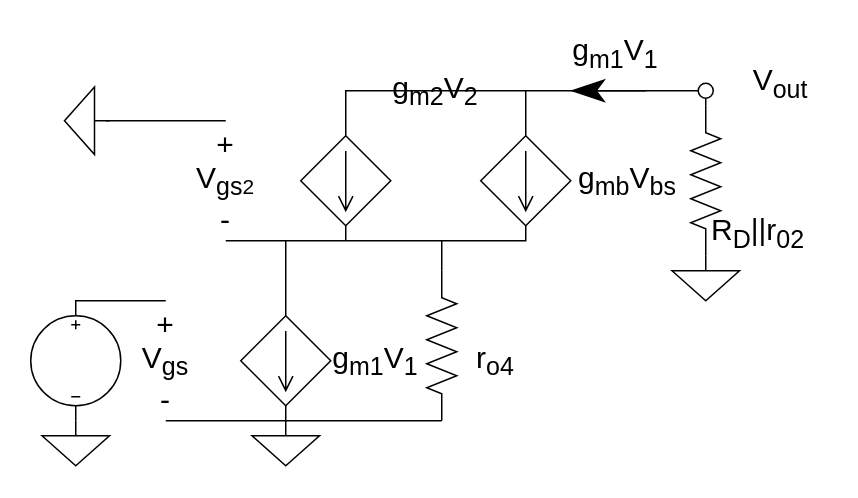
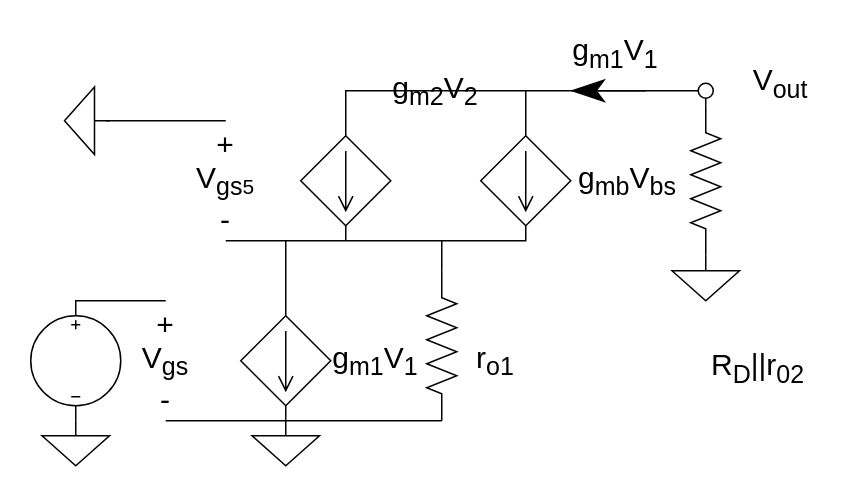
  <mxCell id="0" />
  <mxCell id="1" parent="0" />
  <mxCell id="2" value="" style="pointerEvents=1;verticalLabelPosition=bottom;shadow=0;dashed=0;align=center;html=1;verticalAlign=top;shape=mxgraph.electrical.signal_sources.source;aspect=fixed;points=[[0.5,0,0],[1,0.5,0],[0.5,1,0],[0,0.5,0]];elSignalType=dc2;elSourceType=dependent;" vertex="1" parent="1"><mxGeometry x="200" y="90" width="60" height="60" as="geometry" /></mxCell>
  <mxCell id="3" value="" style="pointerEvents=1;verticalLabelPosition=bottom;shadow=0;dashed=0;align=center;html=1;verticalAlign=top;shape=mxgraph.electrical.signal_sources.source;aspect=fixed;points=[[0.5,0,0],[1,0.5,0],[0.5,1,0],[0,0.5,0]];elSignalType=dc2;elSourceType=dependent;" vertex="1" parent="1"><mxGeometry x="320" y="90" width="60" height="60" as="geometry" /></mxCell>
  <mxCell id="4" value="" style="pointerEvents=1;verticalLabelPosition=bottom;shadow=0;dashed=0;align=center;html=1;verticalAlign=top;shape=mxgraph.electrical.signal_sources.source;aspect=fixed;points=[[0.5,0,0],[1,0.5,0],[0.5,1,0],[0,0.5,0]];elSignalType=dc2;elSourceType=dependent;" vertex="1" parent="1"><mxGeometry x="160" y="210" width="60" height="60" as="geometry" /></mxCell>
  <mxCell id="5" value="" style="pointerEvents=1;verticalLabelPosition=bottom;shadow=0;dashed=0;align=center;html=1;verticalAlign=top;shape=mxgraph.electrical.signal_sources.source;aspect=fixed;points=[[0.5,0,0],[1,0.5,0],[0.5,1,0],[0,0.5,0]];elSignalType=dc3;" vertex="1" parent="1"><mxGeometry x="20" y="210" width="60" height="60" as="geometry" /></mxCell>
  <mxCell id="6" value="" style="pointerEvents=1;verticalLabelPosition=bottom;shadow=0;dashed=0;align=center;html=1;verticalAlign=top;shape=mxgraph.electrical.signal_sources.signal_ground;" vertex="1" parent="1"><mxGeometry x="27.5" y="280" width="45" height="30" as="geometry" /></mxCell>
  <mxCell id="7" value="" style="pointerEvents=1;verticalLabelPosition=bottom;shadow=0;dashed=0;align=center;html=1;verticalAlign=top;shape=mxgraph.electrical.signal_sources.signal_ground;" vertex="1" parent="1"><mxGeometry x="167.5" y="280" width="45" height="30" as="geometry" /></mxCell>
  <mxCell id="8" value="" style="pointerEvents=1;verticalLabelPosition=bottom;shadow=0;dashed=0;align=center;html=1;verticalAlign=top;shape=mxgraph.electrical.resistors.resistor_2;rotation=90;" vertex="1" parent="1"><mxGeometry x="420" y="110" width="100" height="20" as="geometry" /></mxCell>
  <mxCell id="9" value="" style="pointerEvents=1;verticalLabelPosition=bottom;shadow=0;dashed=0;align=center;html=1;verticalAlign=top;shape=mxgraph.electrical.signal_sources.signal_ground;" vertex="1" parent="1"><mxGeometry x="447.5" y="170" width="45" height="30" as="geometry" /></mxCell>
  <mxCell id="10" value="" style="endArrow=none;html=1;strokeWidth=1;rounded=0;entryX=0.5;entryY=1;entryDx=0;entryDy=0;entryPerimeter=0;exitX=0.5;exitY=0;exitDx=0;exitDy=0;exitPerimeter=0;" edge="1" parent="1" source="4" target="3"><mxGeometry width="100" relative="1" as="geometry"><mxPoint x="160" y="190" as="sourcePoint" /><mxPoint x="260" y="190" as="targetPoint" /><Array as="points"><mxPoint x="190" y="160" /><mxPoint x="350" y="160" /></Array></mxGeometry></mxCell>
  <mxCell id="11" value="" style="endArrow=none;html=1;strokeWidth=1;rounded=0;entryX=0.5;entryY=1;entryDx=0;entryDy=0;entryPerimeter=0;" edge="1" parent="1" target="2"><mxGeometry width="100" relative="1" as="geometry"><mxPoint x="230" y="160" as="sourcePoint" /><mxPoint x="260" y="190" as="targetPoint" /></mxGeometry></mxCell>
  <mxCell id="12" value="" style="endArrow=none;html=1;strokeWidth=1;rounded=0;" edge="1" parent="1"><mxGeometry width="100" relative="1" as="geometry"><mxPoint x="110" y="280" as="sourcePoint" /><mxPoint x="190" y="280" as="targetPoint" /></mxGeometry></mxCell>
  <mxCell id="13" value="" style="endArrow=none;html=1;strokeWidth=1;rounded=0;entryX=0.5;entryY=0;entryDx=0;entryDy=0;entryPerimeter=0;exitX=0.5;exitY=1;exitDx=0;exitDy=0;exitPerimeter=0;" edge="1" parent="1" source="4" target="7"><mxGeometry width="100" relative="1" as="geometry"><mxPoint x="140" y="240" as="sourcePoint" /><mxPoint x="240" y="240" as="targetPoint" /></mxGeometry></mxCell>
  <mxCell id="14" value="" style="endArrow=none;html=1;strokeWidth=1;rounded=0;exitX=0.5;exitY=0;exitDx=0;exitDy=0;exitPerimeter=0;" edge="1" parent="1" source="5"><mxGeometry width="100" relative="1" as="geometry"><mxPoint x="70" y="210" as="sourcePoint" /><mxPoint x="110" y="200" as="targetPoint" /><Array as="points"><mxPoint x="50" y="200" /></Array></mxGeometry></mxCell>
  <mxCell id="15" value="" style="endArrow=none;html=1;strokeWidth=1;rounded=0;exitX=0.5;exitY=1;exitDx=0;exitDy=0;exitPerimeter=0;entryX=0.5;entryY=0;entryDx=0;entryDy=0;entryPerimeter=0;" edge="1" parent="1" source="5" target="6"><mxGeometry width="100" relative="1" as="geometry"><mxPoint x="70" y="210" as="sourcePoint" /><mxPoint x="170" y="210" as="targetPoint" /></mxGeometry></mxCell>
  <mxCell id="16" value="&lt;font style=&quot;font-size: 20px;&quot;&gt;+&lt;/font&gt;" style="text;html=1;align=center;verticalAlign=middle;whiteSpace=wrap;rounded=0;" vertex="1" parent="1"><mxGeometry x="80" y="200" width="60" height="30" as="geometry" /></mxCell>
  <mxCell id="17" value="&lt;font style=&quot;font-size: 20px;&quot;&gt;-&lt;/font&gt;" style="text;html=1;align=center;verticalAlign=middle;whiteSpace=wrap;rounded=0;" vertex="1" parent="1"><mxGeometry x="80" y="250" width="60" height="30" as="geometry" /></mxCell>
  <mxCell id="18" value="&lt;font style=&quot;font-size: 20px;&quot;&gt;V&lt;sub&gt;gs&lt;/sub&gt;&lt;/font&gt;" style="text;html=1;align=center;verticalAlign=middle;whiteSpace=wrap;rounded=0;" vertex="1" parent="1"><mxGeometry x="80" y="225" width="60" height="30" as="geometry" /></mxCell>
  <mxCell id="19" value="" style="pointerEvents=1;verticalLabelPosition=bottom;shadow=0;dashed=0;align=center;html=1;verticalAlign=top;shape=mxgraph.electrical.signal_sources.signal_ground;rotation=90;" vertex="1" parent="1"><mxGeometry x="35" y="65" width="45" height="30" as="geometry" /></mxCell>
  <mxCell id="20" value="" style="endArrow=none;html=1;strokeWidth=1;rounded=0;" edge="1" parent="1"><mxGeometry width="100" relative="1" as="geometry"><mxPoint x="150" y="160" as="sourcePoint" /><mxPoint x="190" y="160" as="targetPoint" /></mxGeometry></mxCell>
  <mxCell id="21" value="" style="endArrow=none;html=1;strokeWidth=1;rounded=0;" edge="1" parent="1"><mxGeometry width="100" relative="1" as="geometry"><mxPoint x="70" y="80" as="sourcePoint" /><mxPoint x="150" y="80" as="targetPoint" /></mxGeometry></mxCell>
  <mxCell id="22" value="&lt;font style=&quot;font-size: 20px;&quot;&gt;+&lt;/font&gt;" style="text;html=1;align=center;verticalAlign=middle;whiteSpace=wrap;rounded=0;" vertex="1" parent="1"><mxGeometry x="120" y="80" width="60" height="30" as="geometry" /></mxCell>
  <mxCell id="23" value="&lt;font style=&quot;font-size: 20px;&quot;&gt;-&lt;/font&gt;" style="text;html=1;align=center;verticalAlign=middle;whiteSpace=wrap;rounded=0;" vertex="1" parent="1"><mxGeometry x="120" y="130" width="60" height="30" as="geometry" /></mxCell>
- <mxCell id="24" value="&lt;font style=&quot;font-size: 20px;&quot;&gt;V&lt;sub&gt;gs&lt;/sub&gt;&lt;/font&gt;&lt;font style=&quot;font-size: 16.667px;&quot;&gt;&lt;sub&gt;2&lt;/sub&gt;&lt;/font&gt;" style="text;html=1;align=center;verticalAlign=middle;whiteSpace=wrap;rounded=0;" vertex="1" parent="1"><mxGeometry x="120" y="105" width="60" height="30" as="geometry" /></mxCell>
+ <mxCell id="24" value="&lt;font style=&quot;font-size: 20px;&quot;&gt;V&lt;sub&gt;gs&lt;/sub&gt;&lt;/font&gt;&lt;font style=&quot;font-size: 16.667px;&quot;&gt;&lt;sub&gt;5&lt;/sub&gt;&lt;/font&gt;" style="text;html=1;align=center;verticalAlign=middle;whiteSpace=wrap;rounded=0;" vertex="1" parent="1"><mxGeometry x="120" y="105" width="60" height="30" as="geometry" /></mxCell>
  <mxCell id="25" value="" style="endArrow=none;html=1;strokeWidth=1;rounded=0;exitX=0.5;exitY=0;exitDx=0;exitDy=0;exitPerimeter=0;entryX=0;entryY=0.5;entryDx=0;entryDy=0;entryPerimeter=0;" edge="1" parent="1" source="2" target="8"><mxGeometry width="100" relative="1" as="geometry"><mxPoint x="230" y="65" as="sourcePoint" /><mxPoint x="330" y="65" as="targetPoint" /><Array as="points"><mxPoint x="230" y="60" /><mxPoint x="470" y="60" /></Array></mxGeometry></mxCell>
  <mxCell id="26" value="" style="endArrow=none;html=1;strokeWidth=1;rounded=0;entryX=0.5;entryY=0;entryDx=0;entryDy=0;entryPerimeter=0;" edge="1" parent="1" target="3"><mxGeometry width="100" relative="1" as="geometry"><mxPoint x="350" y="60" as="sourcePoint" /><mxPoint x="370" y="120" as="targetPoint" /></mxGeometry></mxCell>
  <mxCell id="27" value="" style="endArrow=classicThin;html=1;strokeWidth=1;endSize=20;rounded=0;" edge="1" parent="1"><mxGeometry width="100" relative="1" as="geometry"><mxPoint x="430" y="60" as="sourcePoint" /><mxPoint x="380" y="60" as="targetPoint" /></mxGeometry></mxCell>
  <mxCell id="28" value="&lt;span style=&quot;font-size: 20px;&quot;&gt;g&lt;sub&gt;m1&lt;/sub&gt;V&lt;sub&gt;1&lt;/sub&gt;&lt;/span&gt;" style="text;html=1;align=center;verticalAlign=middle;whiteSpace=wrap;rounded=0;" vertex="1" parent="1"><mxGeometry x="220" y="225" width="60" height="30" as="geometry" /></mxCell>
  <mxCell id="29" value="&lt;span style=&quot;font-size: 20px;&quot;&gt;g&lt;sub&gt;m2&lt;/sub&gt;V&lt;sub&gt;2&lt;/sub&gt;&lt;/span&gt;" style="text;html=1;align=center;verticalAlign=middle;whiteSpace=wrap;rounded=0;" vertex="1" parent="1"><mxGeometry x="260" y="45" width="60" height="30" as="geometry" /></mxCell>
  <mxCell id="30" value="&lt;span style=&quot;font-size: 20px;&quot;&gt;g&lt;sub&gt;mb&lt;/sub&gt;V&lt;sub&gt;bs&lt;/sub&gt;&lt;/span&gt;" style="text;html=1;align=center;verticalAlign=middle;whiteSpace=wrap;rounded=0;" vertex="1" parent="1"><mxGeometry x="387.5" y="105" width="60" height="30" as="geometry" /></mxCell>
- <mxCell id="31" value="&lt;font style=&quot;font-size: 20px;&quot;&gt;R&lt;sub&gt;D&lt;/sub&gt;||r&lt;sub&gt;02&lt;/sub&gt;&lt;/font&gt;" style="text;html=1;align=center;verticalAlign=middle;whiteSpace=wrap;rounded=0;" vertex="1" parent="1"><mxGeometry x="475" y="140" width="60" height="30" as="geometry" /></mxCell>
+ <mxCell id="31" value="&lt;font style=&quot;font-size: 20px;&quot;&gt;R&lt;sub&gt;D&lt;/sub&gt;||r&lt;sub&gt;02&lt;/sub&gt;&lt;/font&gt;" style="text;html=1;align=center;verticalAlign=middle;whiteSpace=wrap;rounded=0;" vertex="1" parent="1"><mxGeometry x="475" y="230" width="60" height="30" as="geometry" /></mxCell>
  <mxCell id="32" value="&lt;span style=&quot;font-size: 20px;&quot;&gt;g&lt;sub&gt;m1&lt;/sub&gt;V&lt;sub&gt;1&lt;/sub&gt;&lt;/span&gt;" style="text;html=1;align=center;verticalAlign=middle;whiteSpace=wrap;rounded=0;" vertex="1" parent="1"><mxGeometry x="380" y="20" width="60" height="30" as="geometry" /></mxCell>
  <mxCell id="33" value="" style="verticalLabelPosition=bottom;shadow=0;dashed=0;align=center;html=1;verticalAlign=top;strokeWidth=1;shape=ellipse;" vertex="1" parent="1"><mxGeometry x="465" y="55" width="10" height="10" as="geometry" /></mxCell>
  <mxCell id="34" value="&lt;span style=&quot;font-size: 20px;&quot;&gt;V&lt;sub&gt;out&lt;/sub&gt;&lt;/span&gt;" style="text;html=1;align=center;verticalAlign=middle;whiteSpace=wrap;rounded=0;" vertex="1" parent="1"><mxGeometry x="490" y="40" width="60" height="30" as="geometry" /></mxCell>
  <mxCell id="35" value="" style="pointerEvents=1;verticalLabelPosition=bottom;shadow=0;dashed=0;align=center;html=1;verticalAlign=top;shape=mxgraph.electrical.resistors.resistor_2;rotation=90;" vertex="1" parent="1"><mxGeometry x="244" y="220" width="100" height="20" as="geometry" /></mxCell>
  <mxCell id="36" value="" style="endArrow=none;html=1;strokeWidth=1;rounded=0;exitX=0.5;exitY=0;exitDx=0;exitDy=0;exitPerimeter=0;entryX=1;entryY=0.5;entryDx=0;entryDy=0;entryPerimeter=0;" edge="1" parent="1" source="7" target="35"><mxGeometry width="100" relative="1" as="geometry"><mxPoint x="250" y="190" as="sourcePoint" /><mxPoint x="350" y="190" as="targetPoint" /></mxGeometry></mxCell>
  <mxCell id="37" value="" style="endArrow=none;html=1;strokeWidth=1;rounded=0;entryX=0;entryY=0.5;entryDx=0;entryDy=0;entryPerimeter=0;" edge="1" parent="1" target="35"><mxGeometry width="100" relative="1" as="geometry"><mxPoint x="294" y="160" as="sourcePoint" /><mxPoint x="350" y="190" as="targetPoint" /></mxGeometry></mxCell>
- <mxCell id="38" value="&lt;span style=&quot;font-size: 20px;&quot;&gt;r&lt;sub&gt;o4&lt;/sub&gt;&lt;/span&gt;" style="text;html=1;align=center;verticalAlign=middle;whiteSpace=wrap;rounded=0;" vertex="1" parent="1"><mxGeometry x="300" y="225" width="60" height="30" as="geometry" /></mxCell>
+ <mxCell id="38" value="&lt;span style=&quot;font-size: 20px;&quot;&gt;r&lt;sub&gt;o1&lt;/sub&gt;&lt;/span&gt;" style="text;html=1;align=center;verticalAlign=middle;whiteSpace=wrap;rounded=0;" vertex="1" parent="1"><mxGeometry x="300" y="225" width="60" height="30" as="geometry" /></mxCell>
